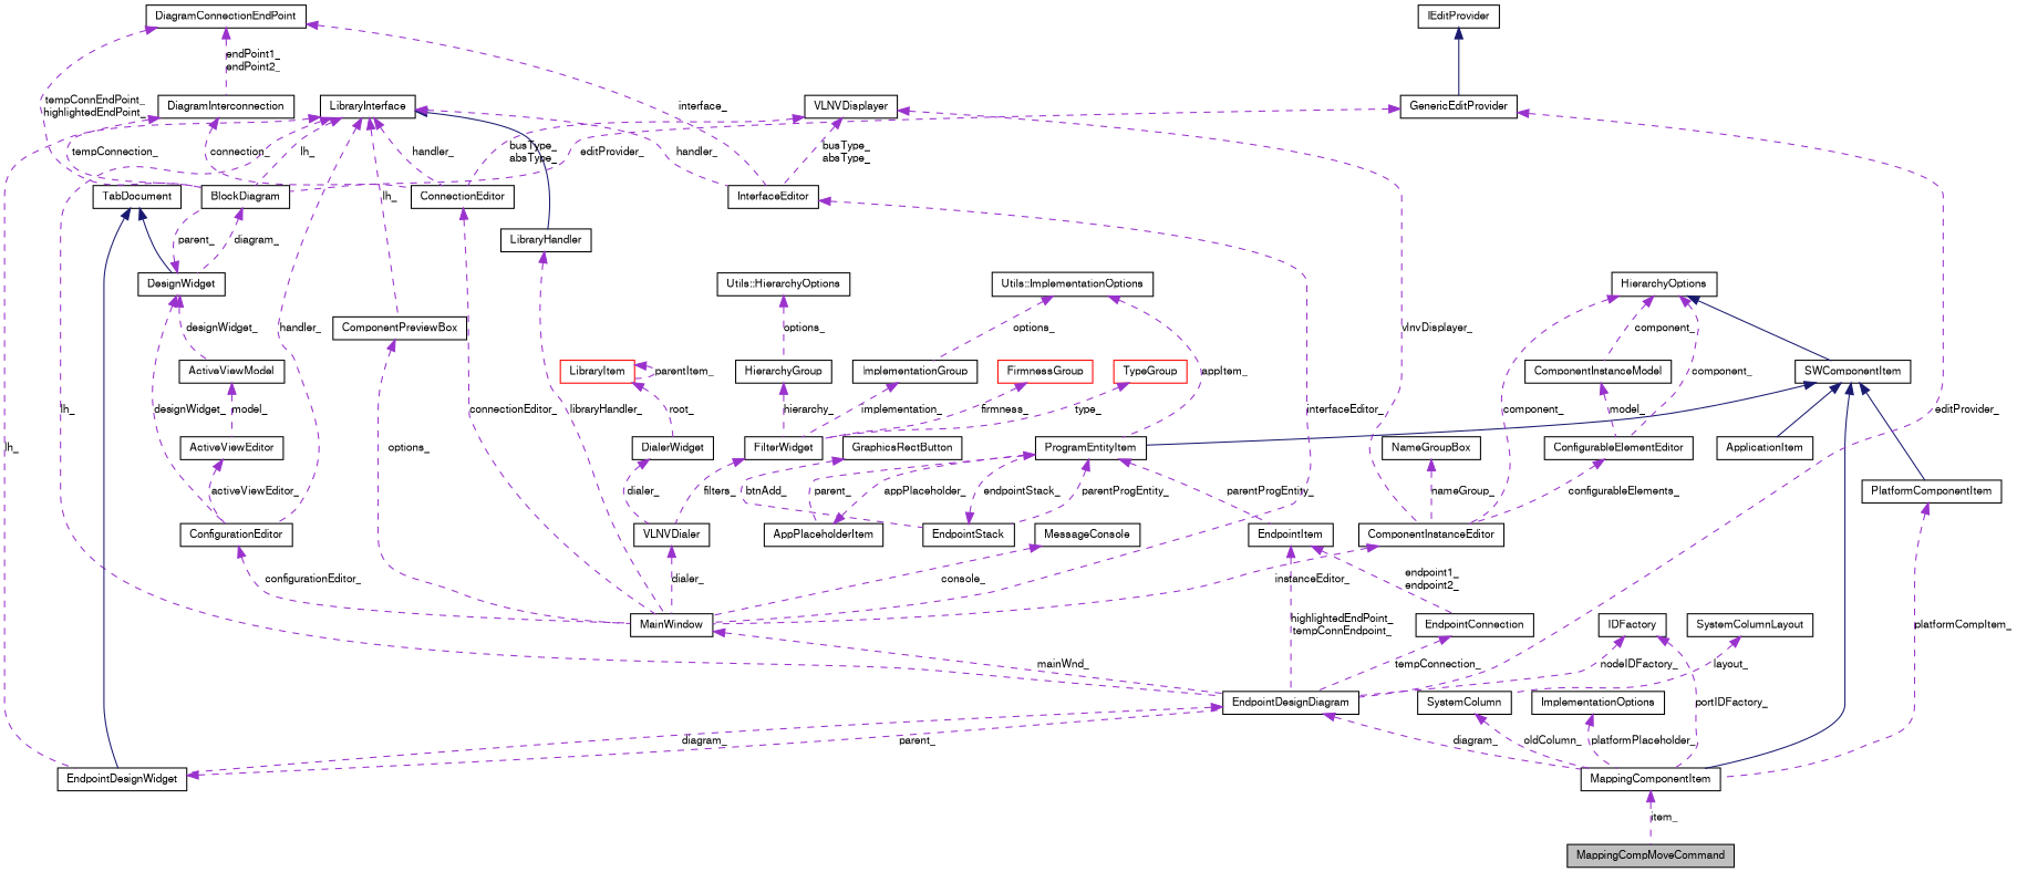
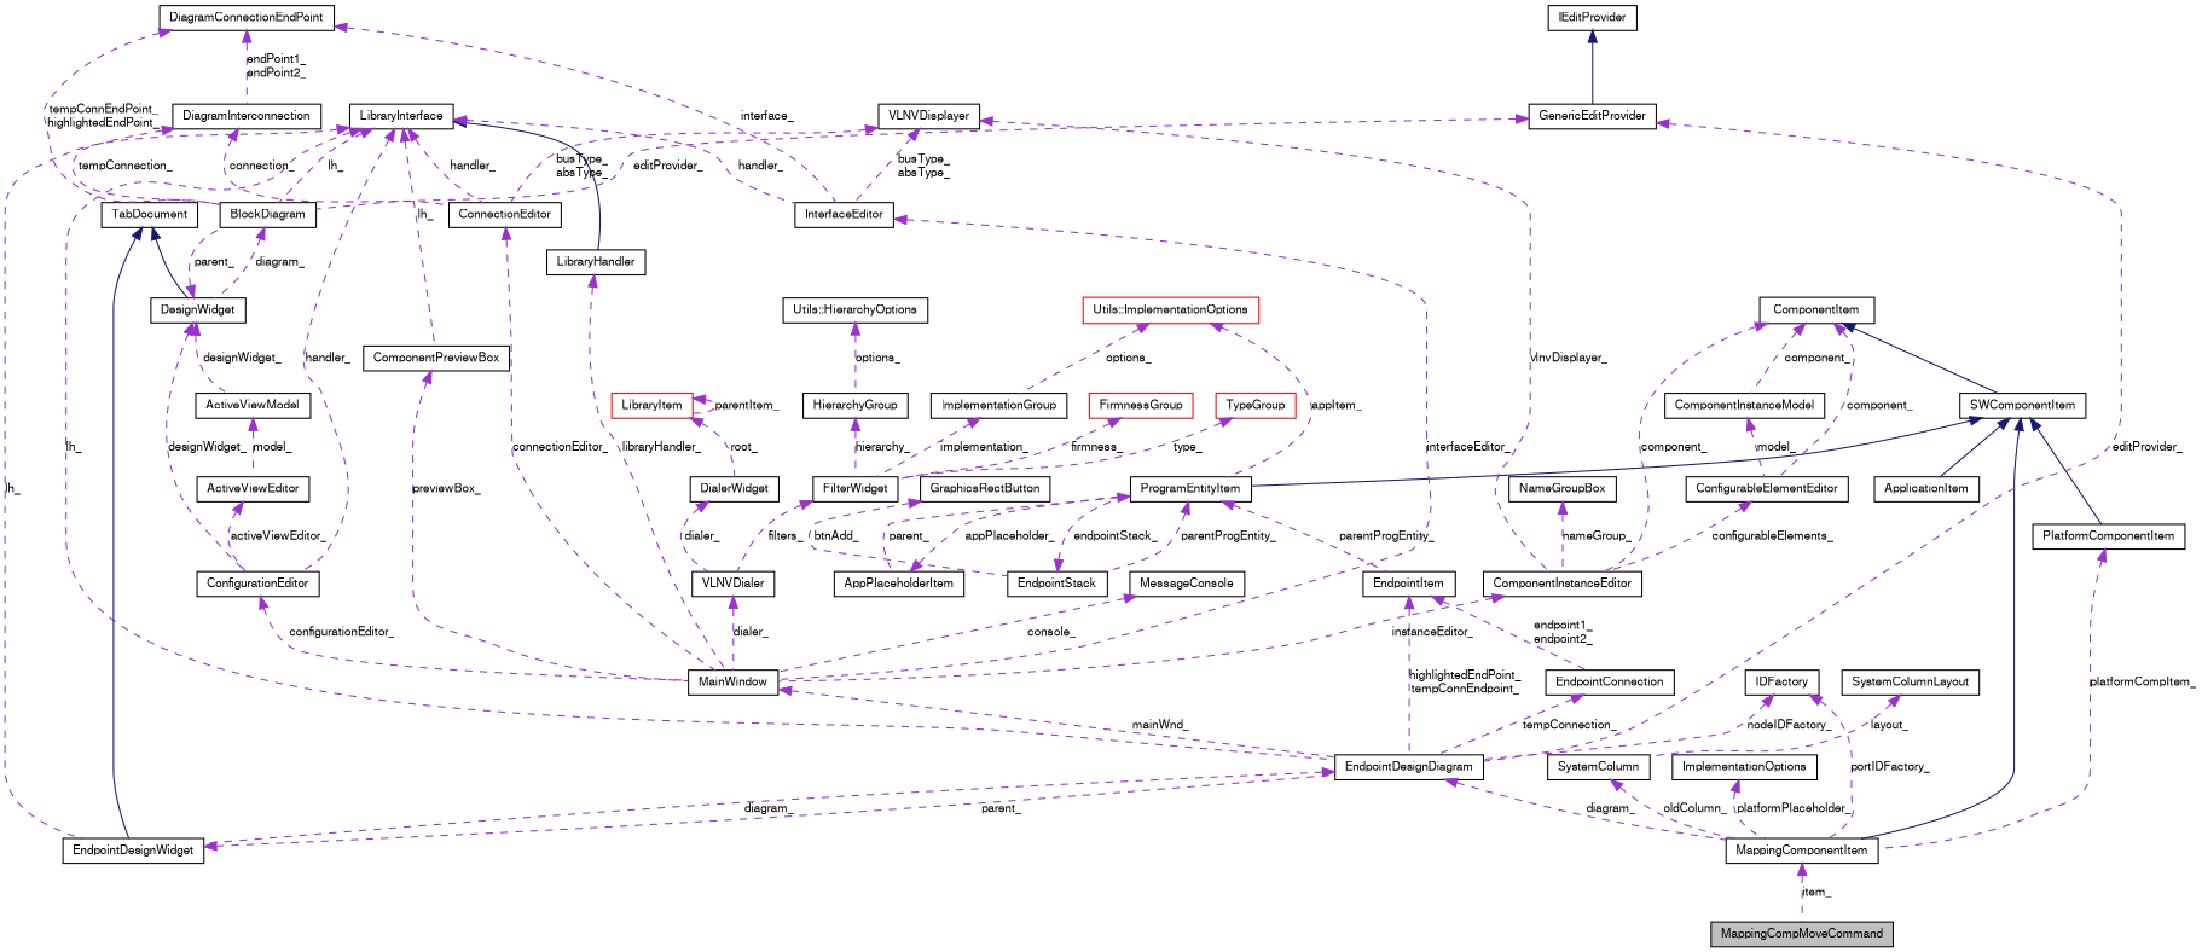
  digraph {
    rankdir=TB
    node [color=black fontname=FreeSans fontsize=10 shape=record]
    edge [color=darkorchid3 dir=back fontname=FreeSans fontsize=10 labelfontname=FreeSans labelfontsize=10 style=dashed]
    n1 [fillcolor=grey75 fontcolor=black height=0.2 label=MappingCompMoveCommand style=filled width=0.4]
    n2 [height=0.2 label=MappingComponentItem width=0.4]
    n3 [height=0.2 label=SWComponentItem width=0.4]
    n4 [height=0.2 label=ProgramEntityItem width=0.4]
    n5 [height=0.2 label=ApplicationItem width=0.4]
    n6 [height=0.2 label=PlatformComponentItem width=0.4]
    n7 [height=0.2 label=EndpointItem width=0.4]
    n8 [height=0.2 label=AppPlaceholderItem width=0.4]
    n9 [height=0.2 label=EndpointStack width=0.4]
-   n10 [height=0.2 label=HierarchyOptions width=0.4]
+   n10 [height=0.2 label=ComponentItem width=0.4]
    n11 [height=0.2 label=ComponentInstanceEditor width=0.4]
    n12 [height=0.2 label=ConfigurableElementEditor width=0.4]
    n13 [height=0.2 label=ComponentInstanceModel width=0.4]
    n14 [height=0.2 label=MainWindow width=0.4]
    n15 [height=0.2 label=IDFactory width=0.4]
    n16 [height=0.2 label=EndpointDesignDiagram width=0.4]
    n17 [height=0.2 label=EndpointDesignWidget width=0.4]
    n18 [height=0.2 label=EndpointConnection width=0.4]
    n19 [height=0.2 label=GraphicsRectButton width=0.4]
    n20 [height=0.2 label=LibraryInterface width=0.4]
    n21 [height=0.2 label=ConfigurationEditor width=0.4]
    n22 [height=0.2 label=BlockDiagram width=0.4]
    n23 [height=0.2 label=ConnectionEditor width=0.4]
    n24 [height=0.2 label=LibraryHandler width=0.4]
    n25 [height=0.2 label=InterfaceEditor width=0.4]
    n26 [height=0.2 label=ComponentPreviewBox width=0.4]
    n27 [height=0.2 label=DesignWidget width=0.4]
    n28 [height=0.2 label=ActiveViewModel width=0.4]
    n29 [height=0.2 label=TabDocument width=0.4]
    n30 [height=0.2 label=GenericEditProvider width=0.4]
    n31 [height=0.2 label=IEditProvider width=0.4]
    n32 [height=0.2 label=VLNVDialer width=0.4]
    n33 [height=0.2 label=FilterWidget width=0.4]
    n34 [height=0.2 label=ImplementationGroup width=0.4]
-   n35 [height=0.2 label="Utils::ImplementationOptions" width=0.4]
+   n35 [color=red height=0.2 label="Utils::ImplementationOptions" width=0.4]
    n36 [height=0.2 label=HierarchyGroup width=0.4]
    n37 [height=0.2 label="Utils::HierarchyOptions" width=0.4]
    n38 [color=red height=0.2 label=FirmnessGroup width=0.4]
    n39 [color=red height=0.2 label=TypeGroup width=0.4]
    n40 [height=0.2 label=DialerWidget width=0.4]
    n41 [color=red height=0.2 label=LibraryItem width=0.4]
    n42 [height=0.2 label=ActiveViewEditor width=0.4]
    n43 [height=0.2 label=DiagramInterconnection width=0.4]
    n44 [height=0.2 label=DiagramConnectionEndPoint width=0.4]
    n45 [height=0.2 label=VLNVDisplayer width=0.4]
    n46 [height=0.2 label=NameGroupBox width=0.4]
    n47 [height=0.2 label=MessageConsole width=0.4]
    n48 [height=0.2 label=ImplementationOptions width=0.4]
    n49 [height=0.2 label=SystemColumn width=0.4]
    n50 [height=0.2 label=SystemColumnLayout width=0.4]
    n2 -> n1 [label=item_]
    n3 -> n2 [color=midnightblue style=solid]
    n3 -> n4 [color=midnightblue style=solid]
    n3 -> n5 [color=midnightblue style=solid]
    n3 -> n6 [color=midnightblue style=solid]
    n4 -> n7 [label=parentProgEntity_]
    n4 -> n8 [label=parent_]
    n4 -> n9 [label=parentProgEntity_]
    n6 -> n2 [label=platformCompItem_]
    n7 -> n16 [label="highlightedEndPoint_\ntempConnEndpoint_"]
    n7 -> n18 [label="endpoint1_\nendpoint2_"]
    n8 -> n4 [label=appPlaceholder_]
    n9 -> n4 [label=endpointStack_]
    n10 -> n3 [color=midnightblue style=solid]
    n10 -> n11 [label=component_]
    n10 -> n12 [label=component_]
    n10 -> n13 [label=component_]
    n11 -> n14 [label=instanceEditor_]
    n12 -> n11 [label=configurableElements_]
    n13 -> n12 [label=model_]
    n14 -> n16 [label=mainWnd_]
    n15 -> n2 [label=portIDFactory_]
    n15 -> n16 [label=nodeIDFactory_]
    n16 -> n2 [label=diagram_]
    n16 -> n17 [label=diagram_]
    n17 -> n16 [label=parent_]
    n18 -> n16 [label=tempConnection_]
    n19 -> n9 [label=btnAdd_]
    n20 -> n16 [label=lh_]
    n20 -> n17 [label=lh_]
    n20 -> n21 [label=handler_]
    n20 -> n22 [label=lh_]
    n20 -> n23 [label=handler_]
    n20 -> n24 [color=midnightblue style=solid]
    n20 -> n25 [label=handler_]
    n20 -> n26 [label=lh_]
    n21 -> n14 [label=configurationEditor_]
    n22 -> n27 [label=diagram_]
    n23 -> n14 [label=connectionEditor_]
    n24 -> n14 [label=libraryHandler_]
    n25 -> n14 [label=interfaceEditor_]
-   n26 -> n14 [label=options_]
+   n26 -> n14 [label=previewBox_]
    n27 -> n21 [label=designWidget_]
    n27 -> n22 [label=parent_]
    n27 -> n28 [label=designWidget_]
    n28 -> n42 [label=model_]
    n29 -> n17 [color=midnightblue style=solid]
    n29 -> n27 [color=midnightblue style=solid]
    n30 -> n16 [label=editProvider_]
    n30 -> n22 [label=editProvider_]
    n31 -> n30 [color=midnightblue style=solid]
    n32 -> n14 [label=dialer_]
    n33 -> n32 [label=filters_]
    n34 -> n33 [label=implementation_]
    n35 -> n4 [label=appItem_]
    n35 -> n34 [label=options_]
    n36 -> n33 [label=hierarchy_]
    n37 -> n36 [label=options_]
    n38 -> n33 [label=firmness_]
    n39 -> n33 [label=type_]
    n40 -> n32 [label=dialer_]
    n41 -> n40 [label=root_]
    n41 -> n41 [label=parentItem_]
    n42 -> n21 [label=activeViewEditor_]
    n43 -> n22 [label=tempConnection_]
    n43 -> n23 [label=connection_]
    n44 -> n22 [label="tempConnEndPoint_\nhighlightedEndPoint_"]
    n44 -> n25 [label=interface_]
    n44 -> n43 [label="endPoint1_\nendPoint2_"]
    n45 -> n11 [label=vlnvDisplayer_]
    n45 -> n23 [label="busType_\nabsType_"]
    n45 -> n25 [label="busType_\nabsType_"]
    n46 -> n11 [label=nameGroup_]
    n47 -> n14 [label=console_]
    n48 -> n2 [label=platformPlaceholder_]
    n49 -> n2 [label=oldColumn_]
    n50 -> n49 [label=layout_]
  }
